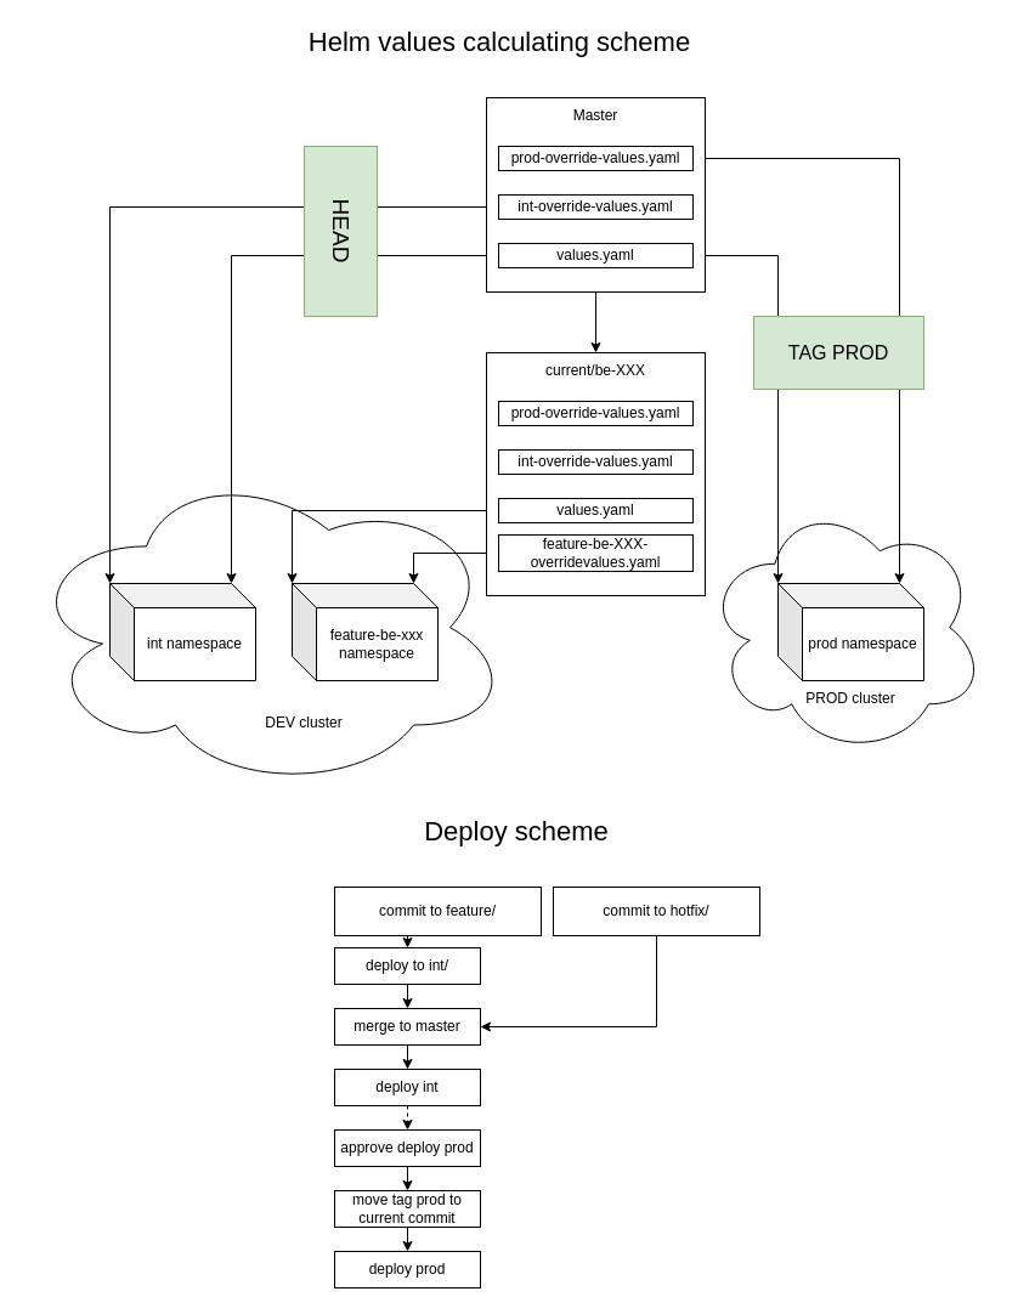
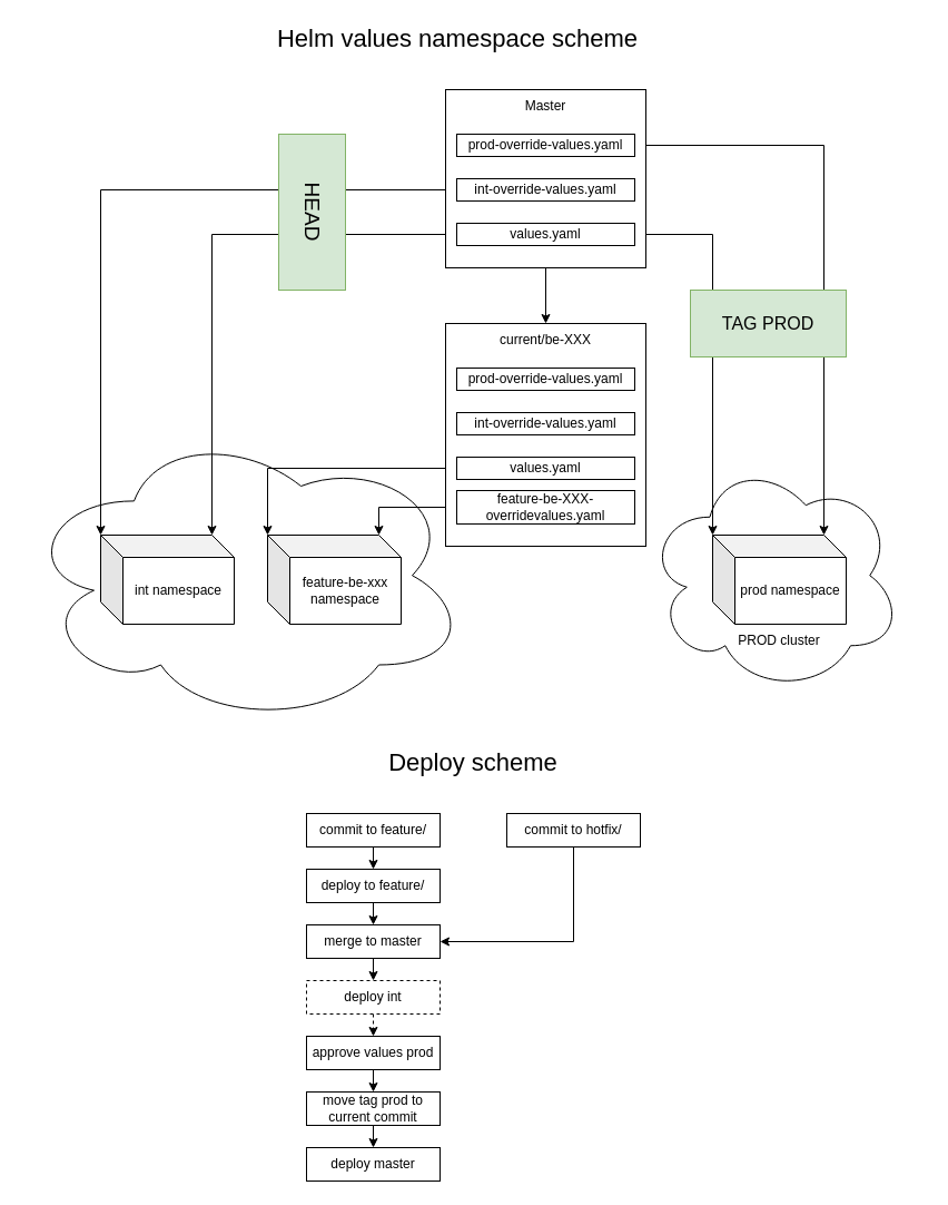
  <mxCell id="0" />
  <mxCell id="1" parent="0" />
  <mxCell id="2" value="" style="ellipse;shape=cloud;whiteSpace=wrap;html=1;" vertex="1" parent="1"><mxGeometry x="580" y="411.25" width="230" height="210" as="geometry" /></mxCell>
  <mxCell id="3" style="edgeStyle=orthogonalEdgeStyle;rounded=0;orthogonalLoop=1;jettySize=auto;html=1;exitX=1;exitY=0.5;exitDx=0;exitDy=0;entryX=0;entryY=0;entryDx=100;entryDy=0;entryPerimeter=0;" edge="1" parent="1" source="27" target="17"><mxGeometry relative="1" as="geometry"><Array as="points"><mxPoint x="740" y="130" /></Array></mxGeometry></mxCell>
  <mxCell id="4" style="edgeStyle=orthogonalEdgeStyle;rounded=0;orthogonalLoop=1;jettySize=auto;html=1;exitX=1;exitY=0.5;exitDx=0;exitDy=0;entryX=0;entryY=0;entryDx=0;entryDy=0;entryPerimeter=0;" edge="1" parent="1" source="29" target="17"><mxGeometry relative="1" as="geometry" /></mxCell>
  <mxCell id="5" value="" style="ellipse;shape=cloud;whiteSpace=wrap;html=1;" vertex="1" parent="1"><mxGeometry x="20" y="382.5" width="400" height="267.5" as="geometry" /></mxCell>
  <mxCell id="6" value="" style="group;fillColor=#f8cecc;strokeColor=#b85450;container=0;" vertex="1" connectable="0" parent="1"><mxGeometry x="400" y="80" width="180" height="160" as="geometry" /></mxCell>
  <mxCell id="7" value="feature-be-xxx namespace" style="shape=cube;whiteSpace=wrap;html=1;boundedLbl=1;backgroundOutline=1;darkOpacity=0.05;darkOpacity2=0.1;" vertex="1" parent="1"><mxGeometry x="240" y="480" width="120" height="80" as="geometry" /></mxCell>
  <mxCell id="8" value="int namespace" style="shape=cube;whiteSpace=wrap;html=1;boundedLbl=1;backgroundOutline=1;darkOpacity=0.05;darkOpacity2=0.1;" vertex="1" parent="1"><mxGeometry x="90" y="480" width="120" height="80" as="geometry" /></mxCell>
  <mxCell id="9" style="edgeStyle=orthogonalEdgeStyle;rounded=0;orthogonalLoop=1;jettySize=auto;html=1;exitX=0.5;exitY=1;exitDx=0;exitDy=0;entryX=0.5;entryY=0;entryDx=0;entryDy=0;" edge="1" parent="1" source="26" target="23"><mxGeometry relative="1" as="geometry" /></mxCell>
  <mxCell id="10" style="edgeStyle=orthogonalEdgeStyle;rounded=0;orthogonalLoop=1;jettySize=auto;html=1;exitX=0;exitY=0.5;exitDx=0;exitDy=0;entryX=0;entryY=0;entryDx=100;entryDy=0;entryPerimeter=0;" edge="1" parent="1" source="29" target="8"><mxGeometry relative="1" as="geometry" /></mxCell>
  <mxCell id="11" style="edgeStyle=orthogonalEdgeStyle;rounded=0;orthogonalLoop=1;jettySize=auto;html=1;exitX=0;exitY=0.5;exitDx=0;exitDy=0;entryX=0;entryY=0;entryDx=0;entryDy=0;entryPerimeter=0;" edge="1" parent="1" source="28" target="8"><mxGeometry relative="1" as="geometry" /></mxCell>
  <mxCell id="12" style="edgeStyle=orthogonalEdgeStyle;rounded=0;orthogonalLoop=1;jettySize=auto;html=1;exitX=0;exitY=0.5;exitDx=0;exitDy=0;entryX=0;entryY=0;entryDx=0;entryDy=0;entryPerimeter=0;" edge="1" parent="1" source="22" target="7"><mxGeometry relative="1" as="geometry" /></mxCell>
  <mxCell id="13" style="edgeStyle=orthogonalEdgeStyle;rounded=0;orthogonalLoop=1;jettySize=auto;html=1;exitX=0;exitY=0.5;exitDx=0;exitDy=0;entryX=0;entryY=0;entryDx=100;entryDy=0;entryPerimeter=0;" edge="1" parent="1" source="24" target="7"><mxGeometry relative="1" as="geometry" /></mxCell>
- <mxCell id="14" value="DEV cluster" style="text;html=1;strokeColor=none;fillColor=none;align=center;verticalAlign=middle;whiteSpace=wrap;rounded=0;" vertex="1" parent="1"><mxGeometry x="180" y="580" width="140" height="30" as="geometry" /></mxCell>
  <mxCell id="15" value="PROD cluster" style="text;html=1;strokeColor=none;fillColor=none;align=center;verticalAlign=middle;whiteSpace=wrap;rounded=0;" vertex="1" parent="1"><mxGeometry x="630" y="560" width="140" height="30" as="geometry" /></mxCell>
  <mxCell id="16" value="HEAD" style="rounded=0;whiteSpace=wrap;html=1;fillColor=#d5e8d4;strokeColor=#82b366;rotation=90;fontSize=19;" vertex="1" parent="1"><mxGeometry x="210" y="160" width="140" height="60" as="geometry" /></mxCell>
  <mxCell id="17" value="prod namespace" style="shape=cube;whiteSpace=wrap;html=1;boundedLbl=1;backgroundOutline=1;darkOpacity=0.05;darkOpacity2=0.1;" vertex="1" parent="1"><mxGeometry x="640" y="480" width="120" height="80" as="geometry" /></mxCell>
  <mxCell id="18" value="" style="rounded=0;whiteSpace=wrap;html=1;" vertex="1" parent="1"><mxGeometry x="400" y="290" width="180" height="200" as="geometry" /></mxCell>
  <mxCell id="19" value="" style="group" vertex="1" connectable="0" parent="1"><mxGeometry x="400" y="290" width="430" height="350" as="geometry" /></mxCell>
  <mxCell id="20" value="prod-override-values.yaml" style="rounded=0;whiteSpace=wrap;html=1;" vertex="1" parent="19"><mxGeometry x="10" y="40" width="160" height="20" as="geometry" /></mxCell>
  <mxCell id="21" value="int-override-values.yaml" style="rounded=0;whiteSpace=wrap;html=1;" vertex="1" parent="19"><mxGeometry x="10" y="80" width="160" height="20" as="geometry" /></mxCell>
  <mxCell id="22" value="values.yaml" style="rounded=0;whiteSpace=wrap;html=1;" vertex="1" parent="19"><mxGeometry x="10" y="120" width="160" height="20" as="geometry" /></mxCell>
  <mxCell id="23" value="current/be-XXX" style="text;html=1;strokeColor=none;fillColor=none;align=center;verticalAlign=middle;whiteSpace=wrap;rounded=0;" vertex="1" parent="19"><mxGeometry x="35" width="110" height="30" as="geometry" /></mxCell>
  <mxCell id="24" value="feature-be-XXX-overridevalues.yaml" style="rounded=0;whiteSpace=wrap;html=1;" vertex="1" parent="19"><mxGeometry x="10" y="150" width="160" height="30" as="geometry" /></mxCell>
  <mxCell id="25" value="&lt;font style=&quot;font-size: 16px&quot;&gt;TAG PROD&lt;/font&gt;" style="rounded=0;whiteSpace=wrap;html=1;fillColor=#d5e8d4;strokeColor=#82b366;" vertex="1" parent="19"><mxGeometry x="220" y="-30" width="140" height="60" as="geometry" /></mxCell>
  <mxCell id="26" value="" style="rounded=0;whiteSpace=wrap;html=1;" vertex="1" parent="1"><mxGeometry x="400" y="80" width="180" height="160" as="geometry" /></mxCell>
  <mxCell id="27" value="prod-override-values.yaml" style="rounded=0;whiteSpace=wrap;html=1;" vertex="1" parent="1"><mxGeometry x="410" y="120" width="160" height="20" as="geometry" /></mxCell>
  <mxCell id="28" value="int-override-values.yaml" style="rounded=0;whiteSpace=wrap;html=1;" vertex="1" parent="1"><mxGeometry x="410" y="160" width="160" height="20" as="geometry" /></mxCell>
  <mxCell id="29" value="values.yaml" style="rounded=0;whiteSpace=wrap;html=1;" vertex="1" parent="1"><mxGeometry x="410" y="200" width="160" height="20" as="geometry" /></mxCell>
  <mxCell id="30" value="Master" style="text;html=1;strokeColor=none;fillColor=none;align=center;verticalAlign=middle;whiteSpace=wrap;rounded=0;" vertex="1" parent="1"><mxGeometry x="460" y="80" width="60" height="30" as="geometry" /></mxCell>
  <mxCell id="31" style="edgeStyle=orthogonalEdgeStyle;rounded=0;orthogonalLoop=1;jettySize=auto;html=1;exitX=0.5;exitY=1;exitDx=0;exitDy=0;entryX=0.5;entryY=0;entryDx=0;entryDy=0;fontSize=12;" edge="1" parent="1" source="32" target="36"><mxGeometry relative="1" as="geometry" /></mxCell>
- <mxCell id="32" value="&lt;span&gt;commit to feature/&lt;/span&gt;" style="rounded=0;whiteSpace=wrap;html=1;fontSize=12;verticalAlign=middle;" vertex="1" parent="1"><mxGeometry x="275" y="730" width="170" height="40" as="geometry" /></mxCell>
+ <mxCell id="32" value="&lt;span&gt;commit to feature/&lt;/span&gt;" style="rounded=0;whiteSpace=wrap;html=1;fontSize=12;verticalAlign=middle;" vertex="1" parent="1"><mxGeometry x="275" y="730" width="120" height="30" as="geometry" /></mxCell>
  <mxCell id="33" style="edgeStyle=orthogonalEdgeStyle;rounded=0;orthogonalLoop=1;jettySize=auto;html=1;exitX=0.5;exitY=1;exitDx=0;exitDy=0;entryX=1;entryY=0.5;entryDx=0;entryDy=0;fontSize=12;" edge="1" parent="1" source="34" target="38"><mxGeometry relative="1" as="geometry" /></mxCell>
- <mxCell id="34" value="commit to hotfix/" style="rounded=0;whiteSpace=wrap;html=1;fontSize=12;verticalAlign=middle;" vertex="1" parent="1"><mxGeometry x="455" y="730" width="170" height="40" as="geometry" /></mxCell>
+ <mxCell id="34" value="commit to hotfix/" style="rounded=0;whiteSpace=wrap;html=1;fontSize=12;verticalAlign=middle;" vertex="1" parent="1"><mxGeometry x="455" y="730" width="120" height="30" as="geometry" /></mxCell>
  <mxCell id="35" style="edgeStyle=orthogonalEdgeStyle;rounded=0;orthogonalLoop=1;jettySize=auto;html=1;exitX=0.5;exitY=1;exitDx=0;exitDy=0;entryX=0.5;entryY=0;entryDx=0;entryDy=0;fontSize=12;" edge="1" parent="1" source="36" target="38"><mxGeometry relative="1" as="geometry" /></mxCell>
- <mxCell id="36" value="&lt;span&gt;deploy to int/&lt;/span&gt;" style="rounded=0;whiteSpace=wrap;html=1;fontSize=12;verticalAlign=middle;" vertex="1" parent="1"><mxGeometry x="275" y="780" width="120" height="30" as="geometry" /></mxCell>
+ <mxCell id="36" value="&lt;span&gt;deploy to feature/&lt;/span&gt;" style="rounded=0;whiteSpace=wrap;html=1;fontSize=12;verticalAlign=middle;" vertex="1" parent="1"><mxGeometry x="275" y="780" width="120" height="30" as="geometry" /></mxCell>
  <mxCell id="37" style="edgeStyle=orthogonalEdgeStyle;rounded=0;orthogonalLoop=1;jettySize=auto;html=1;exitX=0.5;exitY=1;exitDx=0;exitDy=0;entryX=0.5;entryY=0;entryDx=0;entryDy=0;fontSize=12;" edge="1" parent="1" source="38" target="40"><mxGeometry relative="1" as="geometry" /></mxCell>
  <mxCell id="38" value="&lt;span&gt;merge to master&lt;/span&gt;" style="rounded=0;whiteSpace=wrap;html=1;fontSize=12;verticalAlign=middle;" vertex="1" parent="1"><mxGeometry x="275" y="830" width="120" height="30" as="geometry" /></mxCell>
  <mxCell id="39" style="edgeStyle=orthogonalEdgeStyle;rounded=0;orthogonalLoop=1;jettySize=auto;html=1;exitX=0.5;exitY=1;exitDx=0;exitDy=0;entryX=0.5;entryY=0;entryDx=0;entryDy=0;fontSize=12;dashed=1;" edge="1" parent="1" source="40" target="42"><mxGeometry relative="1" as="geometry" /></mxCell>
- <mxCell id="40" value="&lt;span&gt;deploy int&lt;/span&gt;" style="rounded=0;whiteSpace=wrap;html=1;fontSize=12;verticalAlign=middle;" vertex="1" parent="1"><mxGeometry x="275" y="880" width="120" height="30" as="geometry" /></mxCell>
+ <mxCell id="40" value="&lt;span&gt;deploy int&lt;/span&gt;" style="rounded=0;whiteSpace=wrap;html=1;fontSize=12;verticalAlign=middle;dashed=1;" vertex="1" parent="1"><mxGeometry x="275" y="880" width="120" height="30" as="geometry" /></mxCell>
  <mxCell id="41" style="edgeStyle=orthogonalEdgeStyle;rounded=0;orthogonalLoop=1;jettySize=auto;html=1;exitX=0.5;exitY=1;exitDx=0;exitDy=0;entryX=0.5;entryY=0;entryDx=0;entryDy=0;fontSize=12;" edge="1" parent="1" source="42" target="44"><mxGeometry relative="1" as="geometry" /></mxCell>
- <mxCell id="42" value="&lt;span&gt;approve deploy prod&lt;/span&gt;" style="rounded=0;whiteSpace=wrap;html=1;fontSize=12;verticalAlign=middle;" vertex="1" parent="1"><mxGeometry x="275" y="930" width="120" height="30" as="geometry" /></mxCell>
+ <mxCell id="42" value="&lt;span&gt;approve values prod&lt;/span&gt;" style="rounded=0;whiteSpace=wrap;html=1;fontSize=12;verticalAlign=middle;" vertex="1" parent="1"><mxGeometry x="275" y="930" width="120" height="30" as="geometry" /></mxCell>
  <mxCell id="43" style="edgeStyle=orthogonalEdgeStyle;rounded=0;orthogonalLoop=1;jettySize=auto;html=1;exitX=0.5;exitY=1;exitDx=0;exitDy=0;entryX=0.5;entryY=0;entryDx=0;entryDy=0;fontSize=12;" edge="1" parent="1" source="44" target="45"><mxGeometry relative="1" as="geometry" /></mxCell>
  <mxCell id="44" value="move tag prod to current commit" style="rounded=0;whiteSpace=wrap;html=1;fontSize=12;verticalAlign=middle;" vertex="1" parent="1"><mxGeometry x="275" y="980" width="120" height="30" as="geometry" /></mxCell>
- <mxCell id="45" value="deploy prod" style="rounded=0;whiteSpace=wrap;html=1;fontSize=12;verticalAlign=middle;" vertex="1" parent="1"><mxGeometry x="275" y="1030" width="120" height="30" as="geometry" /></mxCell>
- <mxCell id="46" value="&lt;font style=&quot;font-size: 22px&quot;&gt;Helm values calculating scheme&lt;/font&gt;" style="text;html=1;strokeColor=none;fillColor=none;align=center;verticalAlign=middle;whiteSpace=wrap;rounded=0;fontSize=12;" vertex="1" parent="1"><mxGeometry x="221" y="20" width="380" height="30" as="geometry" /></mxCell>
+ <mxCell id="45" value="deploy master" style="rounded=0;whiteSpace=wrap;html=1;fontSize=12;verticalAlign=middle;" vertex="1" parent="1"><mxGeometry x="275" y="1030" width="120" height="30" as="geometry" /></mxCell>
+ <mxCell id="46" value="&lt;font style=&quot;font-size: 22px&quot;&gt;Helm values namespace scheme&lt;/font&gt;" style="text;html=1;strokeColor=none;fillColor=none;align=center;verticalAlign=middle;whiteSpace=wrap;rounded=0;fontSize=12;" vertex="1" parent="1"><mxGeometry x="221" y="20" width="380" height="30" as="geometry" /></mxCell>
  <mxCell id="47" value="&lt;span style=&quot;font-size: 22px&quot;&gt;Deploy scheme&lt;/span&gt;" style="text;html=1;strokeColor=none;fillColor=none;align=center;verticalAlign=middle;whiteSpace=wrap;rounded=0;fontSize=12;" vertex="1" parent="1"><mxGeometry x="235" y="670" width="380" height="30" as="geometry" /></mxCell>
